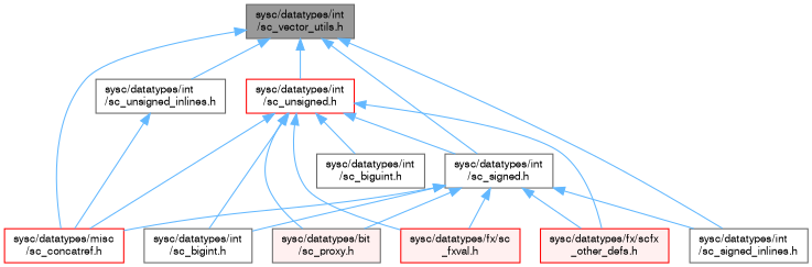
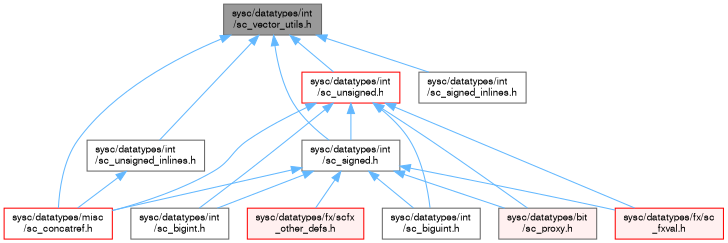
  digraph {
    node [color=grey40 fillcolor=white fontname=FreeSans fontsize=10 shape=box style=filled]
    edge [color=steelblue1 dir=back fontname=FreeSans fontsize=10 labelfontname=FreeSans labelfontsize=10 style=solid]
    n1 [color=gray40 fillcolor=grey60 fontcolor=black height=0.2 label="sysc/datatypes/int\l/sc_vector_utils.h" width=0.4]
    n2 [height=0.2 label="sysc/datatypes/int\l/sc_signed.h" width=0.4]
    n3 [color=red height=0.2 label="sysc/datatypes/misc\l/sc_concatref.h" width=0.4]
    n4 [height=0.2 label="sysc/datatypes/int\l/sc_signed_inlines.h" width=0.4]
    n5 [color=red height=0.2 label="sysc/datatypes/int\l/sc_unsigned.h" width=0.4]
    n6 [height=0.2 label="sysc/datatypes/int\l/sc_unsigned_inlines.h" width=0.4]
    n7 [fillcolor="#FFF0F0" height=0.2 label="sysc/datatypes/bit\l/sc_proxy.h" width=0.4]
    n8 [color=red fillcolor="#FFF0F0" height=0.2 label="sysc/datatypes/fx/sc\l_fxval.h" width=0.4]
    n9 [color=red fillcolor="#FFF0F0" height=0.2 label="sysc/datatypes/fx/scfx\l_other_defs.h" width=0.4]
    n10 [height=0.2 label="sysc/datatypes/int\l/sc_bigint.h" width=0.4]
    n11 [height=0.2 label="sysc/datatypes/int\l/sc_biguint.h" width=0.4]
    n1 -> n2
    n1 -> n3
    n1 -> n4
    n1 -> n5
    n1 -> n6
    n2 -> n3
    n2 -> n7
    n2 -> n8
    n2 -> n9
    n2 -> n10
-   n2 -> n4
+   n2 -> n11
    n5 -> n2
    n5 -> n3
    n5 -> n7
    n5 -> n8
-   n5 -> n9
    n5 -> n10
    n5 -> n11
    n6 -> n3
  }
